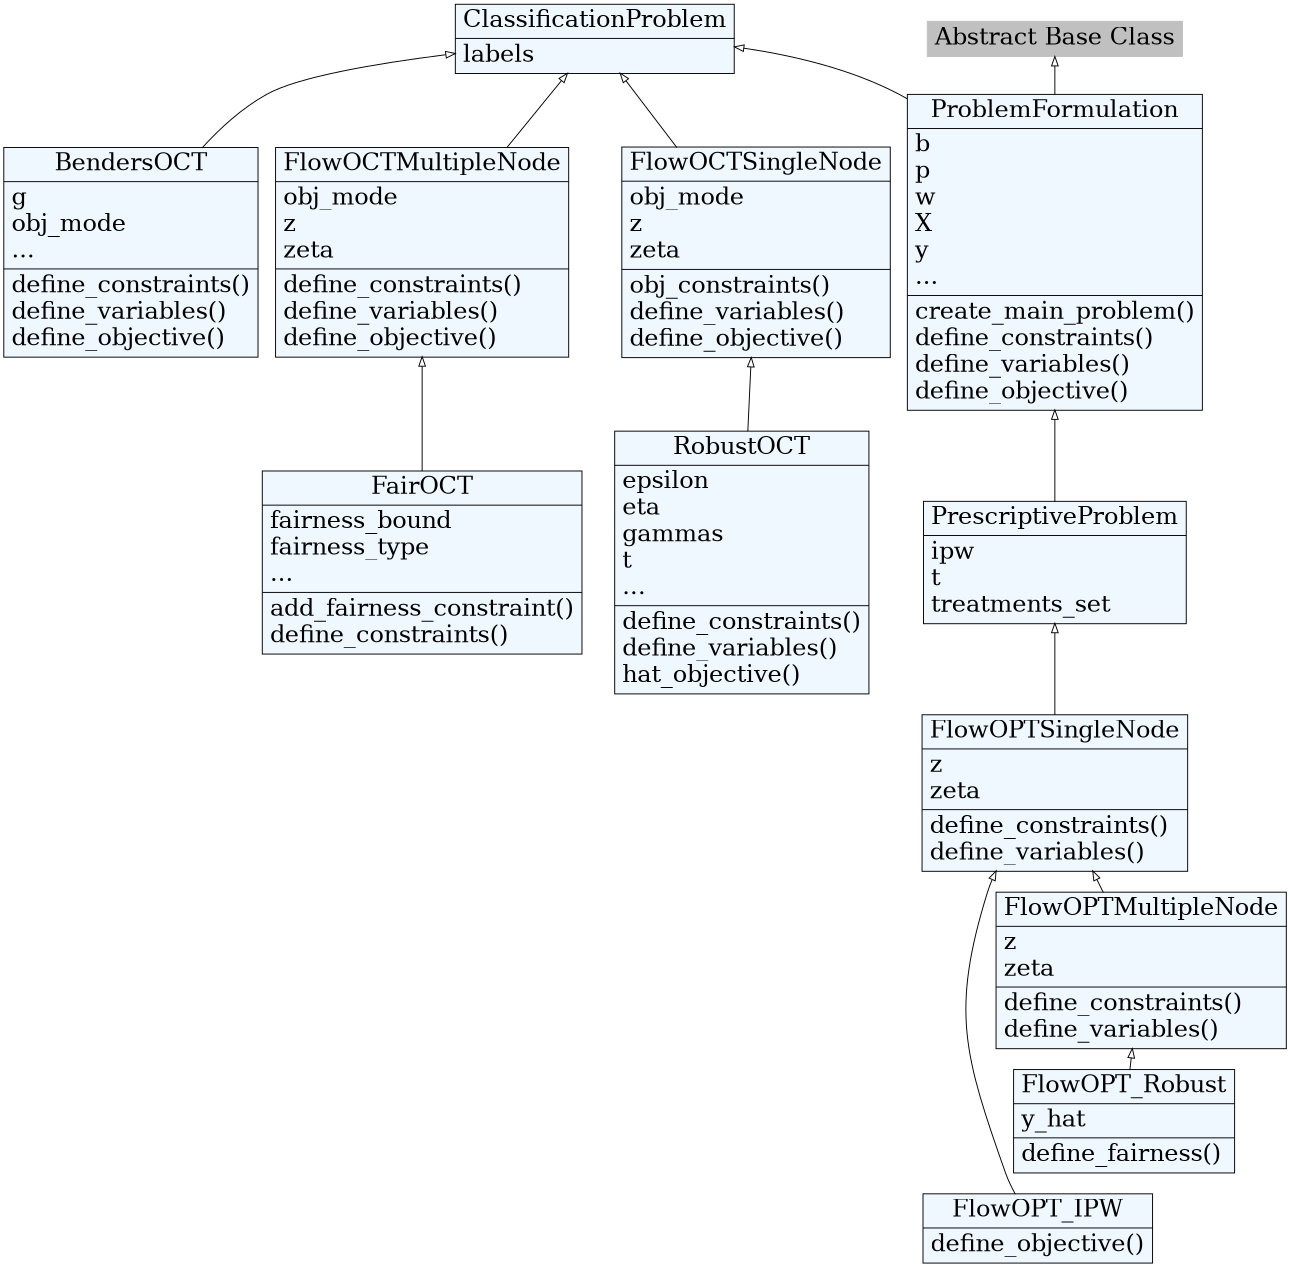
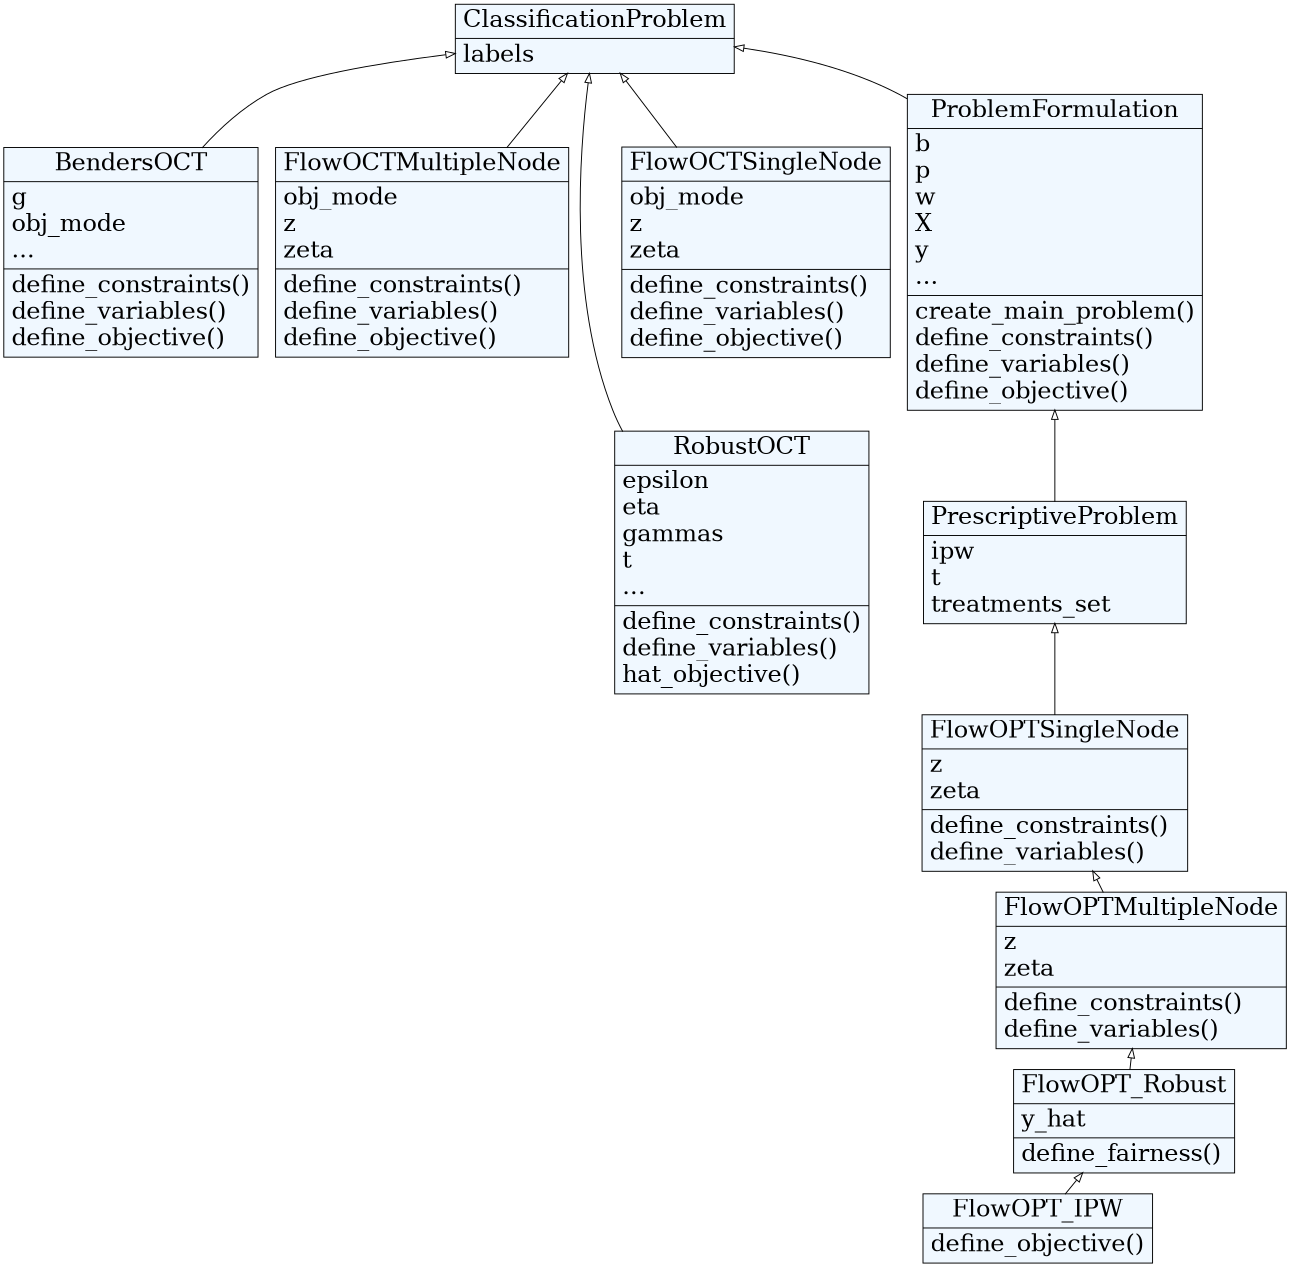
  digraph {
    rankdir=BT
    ranksep=0.3
    node [fontcolor=black fontsize=25 shape=record style=filled fillcolor=aliceblue]
    edge [arrowhead=empty arrowtail=none]
-   n1 [color=grey label="{Abstract Base Class}" fillcolor=""]
    n2 [label="{ProblemFormulation|b\lp\lw\lX\ly\l...\l|create_main_problem()\ldefine_constraints()\ldefine_variables()\ldefine_objective()\l}"]
    n3 [label="{ClassificationProblem|labels\l}"]
    n4 [label="{PrescriptiveProblem|ipw\lt\ltreatments_set\l}"]
    n5 [label="{BendersOCT|g\lobj_mode\l...\l|define_constraints()\ldefine_variables()\ldefine_objective()\l}" style="filled, solid"]
    n6 [label="{FlowOCTMultipleNode|obj_mode\lz\lzeta\l|define_constraints()\ldefine_variables()\ldefine_objective()\l}"]
-   n7 [label="{FlowOCTSingleNode|obj_mode\lz\lzeta\l|obj_constraints()\ldefine_variables()\ldefine_objective()\l}"]
+   n7 [label="{FlowOCTSingleNode|obj_mode\lz\lzeta\l|define_constraints()\ldefine_variables()\ldefine_objective()\l}"]
    n8 [label="{RobustOCT|epsilon\leta\lgammas\lt\l...\l|define_constraints()\ldefine_variables()\lhat_objective()\l}"]
    n9 [label="{FlowOPTMultipleNode|z\lzeta\l|define_constraints()\ldefine_variables()\l}"]
    n10 [label="{FlowOPTSingleNode|z\lzeta\l|define_constraints()\ldefine_variables()\l}"]
-   n11 [label="{FairOCT|fairness_bound\lfairness_type\l...\l|add_fairness_constraint()\ldefine_constraints()\l}"]
    n12 [label="{FlowOPT_IPW|define_objective()\l}"]
    n13 [label="{FlowOPT_Robust|y_hat\l|define_fairness()\l}"]
-   n2 -> n1
    n2 -> n3
    n4 -> n2
    n5 -> n3
    n6 -> n3
    n7 -> n3
-   n8 -> n7
+   n8 -> n3
    n9 -> n10
    n10 -> n4
-   n11 -> n6
-   n12 -> n10
+   n12 -> n13
    n13 -> n9
  }
